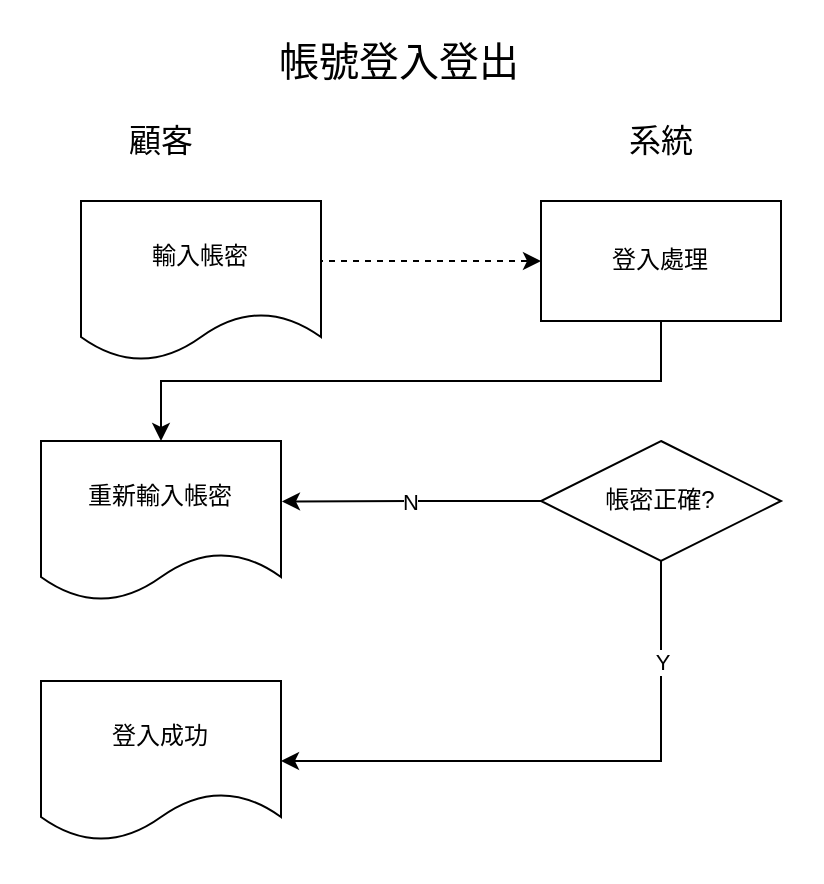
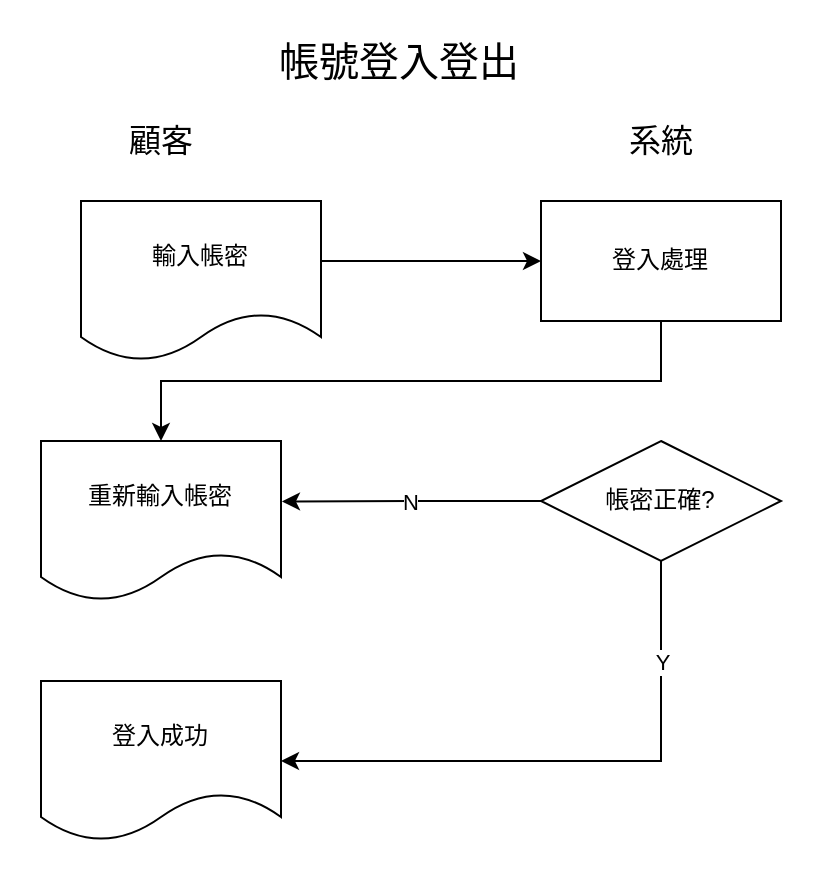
  <mxCell id="0" />
  <mxCell id="1" parent="0" />
- <mxCell id="2" style="edgeStyle=orthogonalEdgeStyle;rounded=0;orthogonalLoop=1;jettySize=auto;html=1;exitX=1;exitY=0.5;exitDx=0;exitDy=0;entryX=0;entryY=0.5;entryDx=0;entryDy=0;dashed=1;" parent="1" source="3" target="8" edge="1"><mxGeometry relative="1" as="geometry"><Array as="points"><mxPoint x="140" y="130" /></Array></mxGeometry></mxCell>
+ <mxCell id="2" style="edgeStyle=orthogonalEdgeStyle;rounded=0;orthogonalLoop=1;jettySize=auto;html=1;exitX=1;exitY=0.5;exitDx=0;exitDy=0;entryX=0;entryY=0.5;entryDx=0;entryDy=0;" parent="1" source="3" target="8" edge="1"><mxGeometry relative="1" as="geometry"><Array as="points"><mxPoint x="140" y="130" /></Array></mxGeometry></mxCell>
  <mxCell id="3" value="輸入帳密" style="shape=document;whiteSpace=wrap;html=1;boundedLbl=1;" parent="1" vertex="1"><mxGeometry x="40" y="100" width="120" height="80" as="geometry" /></mxCell>
  <mxCell id="4" value="&lt;font style=&quot;font-size: 20px&quot;&gt;帳號登入登出&lt;/font&gt;" style="text;html=1;align=center;verticalAlign=middle;resizable=0;points=[];autosize=1;" parent="1" vertex="1"><mxGeometry x="129" y="20" width="140" height="20" as="geometry" /></mxCell>
  <mxCell id="5" value="&lt;font style=&quot;font-size: 16px&quot;&gt;系統&lt;/font&gt;" style="text;html=1;align=center;verticalAlign=middle;resizable=0;points=[];autosize=1;" parent="1" vertex="1"><mxGeometry x="305" y="60" width="50" height="20" as="geometry" /></mxCell>
  <mxCell id="6" value="&lt;font style=&quot;font-size: 16px&quot;&gt;顧客&lt;/font&gt;" style="text;html=1;align=center;verticalAlign=middle;resizable=0;points=[];autosize=1;" parent="1" vertex="1"><mxGeometry x="55" y="60" width="50" height="20" as="geometry" /></mxCell>
  <mxCell id="7" style="edgeStyle=orthogonalEdgeStyle;rounded=0;orthogonalLoop=1;jettySize=auto;html=1;exitX=0.5;exitY=1;exitDx=0;exitDy=0;" parent="1" source="8" target="14" edge="1"><mxGeometry relative="1" as="geometry" /></mxCell>
  <mxCell id="8" value="登入處理" style="rounded=0;whiteSpace=wrap;html=1;" parent="1" vertex="1"><mxGeometry x="270" y="100" width="120" height="60" as="geometry" /></mxCell>
  <mxCell id="9" style="edgeStyle=orthogonalEdgeStyle;rounded=0;orthogonalLoop=1;jettySize=auto;html=1;exitX=0;exitY=0.5;exitDx=0;exitDy=0;entryX=1.004;entryY=0.378;entryDx=0;entryDy=0;entryPerimeter=0;" parent="1" source="13" target="14" edge="1"><mxGeometry relative="1" as="geometry" /></mxCell>
  <mxCell id="10" value="N" style="edgeLabel;html=1;align=center;verticalAlign=middle;resizable=0;points=[];" parent="9" vertex="1" connectable="0"><mxGeometry x="0.13" relative="1" as="geometry"><mxPoint x="7.76" y="-0.18" as="offset" /></mxGeometry></mxCell>
  <mxCell id="11" style="edgeStyle=orthogonalEdgeStyle;rounded=0;orthogonalLoop=1;jettySize=auto;html=1;exitX=0.5;exitY=1;exitDx=0;exitDy=0;entryX=1;entryY=0.5;entryDx=0;entryDy=0;" edge="1" parent="1" source="13" target="15"><mxGeometry relative="1" as="geometry" /></mxCell>
  <mxCell id="12" value="Y" style="edgeLabel;html=1;align=center;verticalAlign=middle;resizable=0;points=[];" vertex="1" connectable="0" parent="11"><mxGeometry x="-0.815" y="-1" relative="1" as="geometry"><mxPoint x="1" y="23.14" as="offset" /></mxGeometry></mxCell>
  <mxCell id="13" value="帳密正確?" style="shape=rhombus;perimeter=rhombusPerimeter;whiteSpace=wrap;html=1;align=center;" parent="1" vertex="1"><mxGeometry x="270" y="220" width="120" height="60" as="geometry" /></mxCell>
  <mxCell id="14" value="重新輸入帳密" style="shape=document;whiteSpace=wrap;html=1;boundedLbl=1;" parent="1" vertex="1"><mxGeometry x="20" y="220" width="120" height="80" as="geometry" /></mxCell>
  <mxCell id="15" value="登入成功" style="shape=document;whiteSpace=wrap;html=1;boundedLbl=1;" parent="1" vertex="1"><mxGeometry x="20" y="340" width="120" height="80" as="geometry" /></mxCell>
